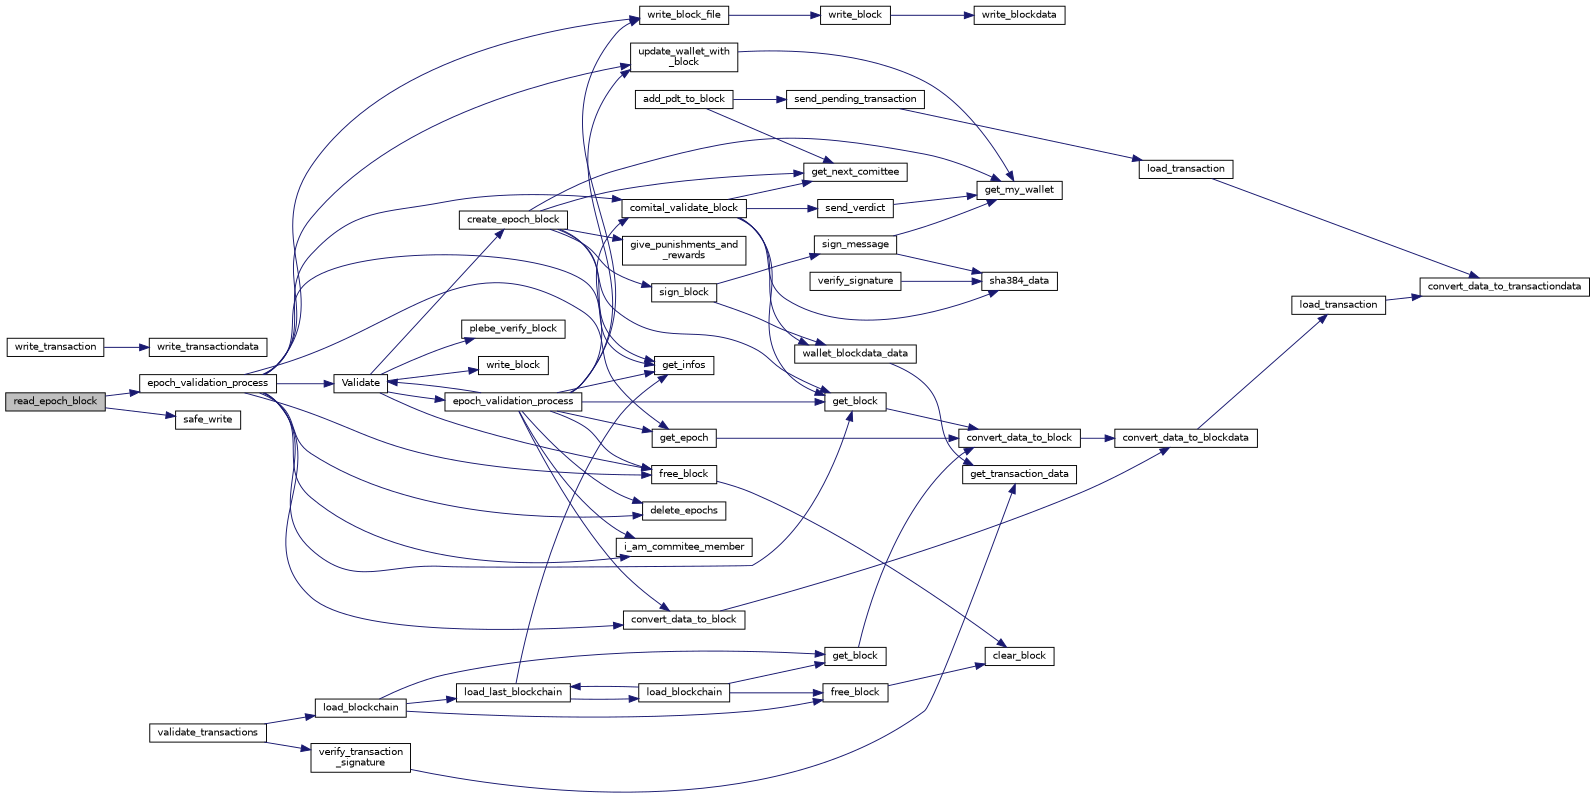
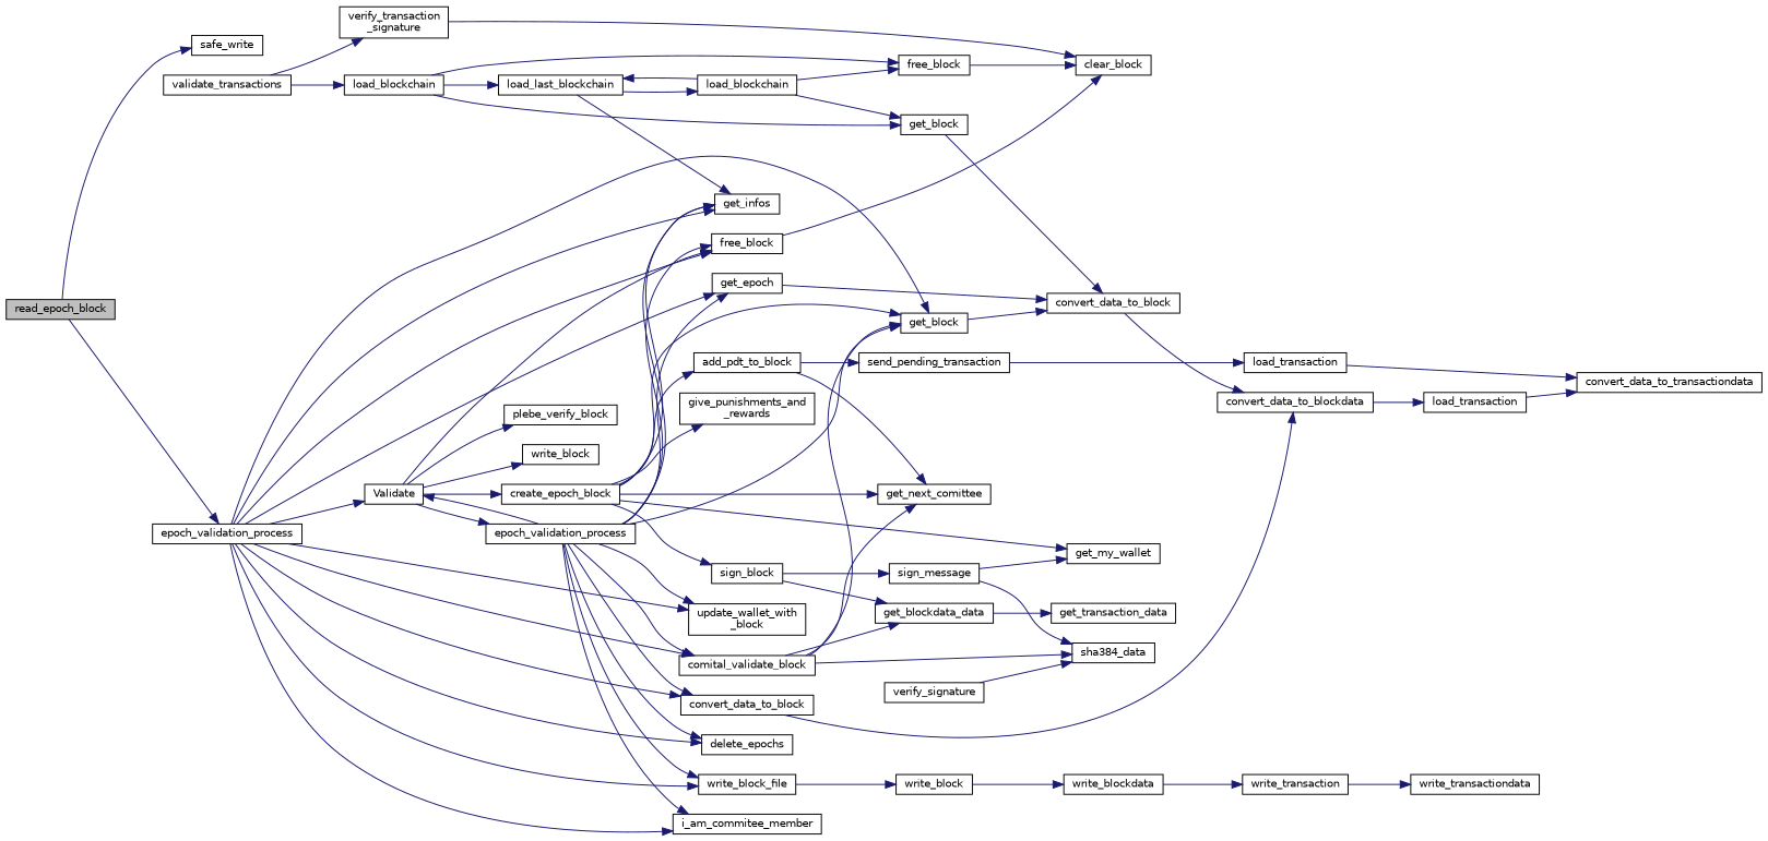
  digraph {
    rankdir=LR
    node [color=black fillcolor=white fontname=Helvetica fontsize=10 shape=record style=filled]
    edge [color=midnightblue fontname=Helvetica fontsize=10 labelfontname=Helvetica labelfontsize=10 style=solid]
    n1 [fillcolor=grey75 fontcolor=black height=0.2 label=read_epoch_block width=0.4]
    n2 [height=0.2 label=epoch_validation_process width=0.4]
    n3 [height=0.2 label=safe_write width=0.4]
    n4 [height=0.2 label=comital_validate_block width=0.4]
    n5 [height=0.2 label=get_block width=0.4]
    n6 [height=0.2 label=convert_data_to_block width=0.4]
    n7 [height=0.2 label=delete_epochs width=0.4]
    n8 [height=0.2 label=free_block width=0.4]
    n9 [height=0.2 label=get_epoch width=0.4]
    n10 [height=0.2 label=get_infos width=0.4]
    n11 [height=0.2 label=i_am_commitee_member width=0.4]
    n12 [height=0.2 label="update_wallet_with\l_block" width=0.4]
    n13 [height=0.2 label=Validate width=0.4]
    n14 [height=0.2 label=write_block_file width=0.4]
-   n15 [height=0.2 label=wallet_blockdata_data width=0.4]
+   n15 [height=0.2 label=get_blockdata_data width=0.4]
    n16 [height=0.2 label=get_next_comittee width=0.4]
-   n17 [height=0.2 label=send_verdict width=0.4]
    n18 [height=0.2 label=sha384_data width=0.4]
    n19 [height=0.2 label=convert_data_to_block width=0.4]
    n20 [height=0.2 label=convert_data_to_blockdata width=0.4]
    n21 [height=0.2 label=clear_block width=0.4]
    n22 [height=0.2 label=get_my_wallet width=0.4]
    n23 [height=0.2 label=create_epoch_block width=0.4]
    n24 [height=0.2 label=epoch_validation_process width=0.4]
    n25 [height=0.2 label=plebe_verify_block width=0.4]
    n26 [height=0.2 label=write_block width=0.4]
    n27 [height=0.2 label=write_block width=0.4]
    n28 [height=0.2 label=get_transaction_data width=0.4]
    n29 [height=0.2 label=load_transaction width=0.4]
    n30 [height=0.2 label=convert_data_to_transactiondata width=0.4]
    n31 [height=0.2 label=add_pdt_to_block width=0.4]
    n32 [height=0.2 label="give_punishments_and\l_rewards" width=0.4]
    n33 [height=0.2 label=sign_block width=0.4]
    n34 [height=0.2 label=send_pending_transaction width=0.4]
    n35 [height=0.2 label=sign_message width=0.4]
    n36 [height=0.2 label=load_transaction width=0.4]
    n37 [height=0.2 label=validate_transactions width=0.4]
    n38 [height=0.2 label=load_blockchain width=0.4]
    n39 [height=0.2 label="verify_transaction\l_signature" width=0.4]
    n40 [height=0.2 label=free_block width=0.4]
    n41 [height=0.2 label=get_block width=0.4]
    n42 [height=0.2 label=load_last_blockchain width=0.4]
    n43 [height=0.2 label=load_blockchain width=0.4]
    n44 [height=0.2 label=verify_signature width=0.4]
    n45 [height=0.2 label=write_blockdata width=0.4]
    n46 [height=0.2 label=write_transaction width=0.4]
    n47 [height=0.2 label=write_transactiondata width=0.4]
    n1 -> n2
    n1 -> n3
    n2 -> n4
    n2 -> n5
    n2 -> n6
    n2 -> n7
    n2 -> n8
    n2 -> n9
    n2 -> n10
    n2 -> n11
    n2 -> n12
    n2 -> n13
    n2 -> n14
    n4 -> n5
    n4 -> n15
    n4 -> n16
-   n4 -> n17
    n4 -> n18
    n5 -> n19
    n6 -> n20
    n8 -> n21
    n9 -> n19
-   n12 -> n22
    n13 -> n8
    n13 -> n23
    n13 -> n24
    n13 -> n25
    n13 -> n26
    n14 -> n27
    n15 -> n28
-   n17 -> n22
    n19 -> n20
    n20 -> n29
    n23 -> n5
    n23 -> n10
    n23 -> n16
    n23 -> n22
+   n23 -> n31
    n23 -> n32
    n23 -> n33
    n24 -> n4
    n24 -> n5
    n24 -> n6
    n24 -> n7
    n24 -> n8
    n24 -> n9
    n24 -> n10
    n24 -> n11
    n24 -> n12
    n24 -> n13
    n24 -> n14
    n27 -> n45
    n29 -> n30
    n31 -> n16
    n31 -> n34
    n33 -> n15
    n33 -> n35
    n34 -> n36
    n35 -> n18
    n35 -> n22
    n36 -> n30
    n37 -> n38
    n37 -> n39
    n38 -> n40
    n38 -> n41
    n38 -> n42
-   n39 -> n28
+   n39 -> n21
    n40 -> n21
    n41 -> n19
    n42 -> n10
    n42 -> n43
    n43 -> n40
    n43 -> n41
    n43 -> n42
    n44 -> n18
+   n45 -> n46
    n46 -> n47
  }
